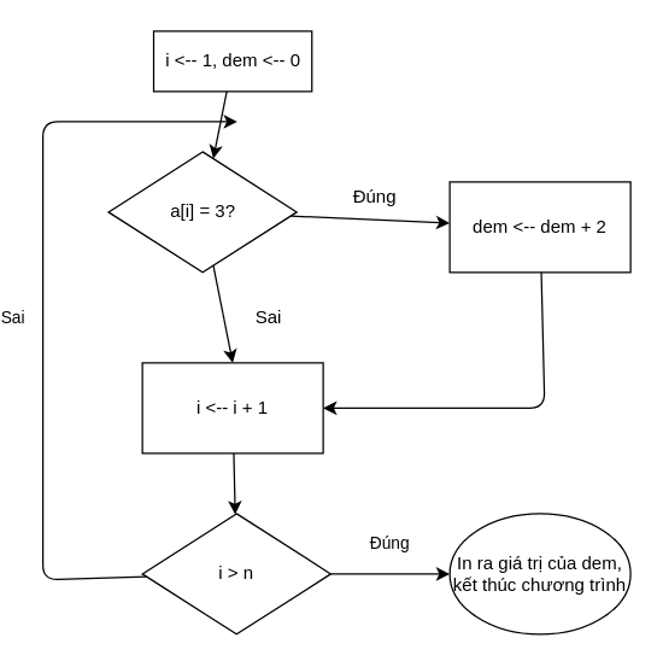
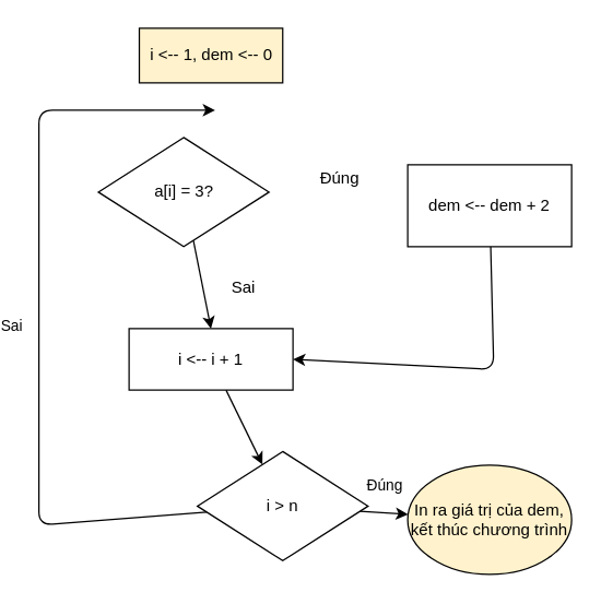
  <mxCell id="0" />
  <mxCell id="1" parent="0" />
- <mxCell id="2" style="edgeStyle=none;html=1;" edge="1" parent="1" source="3" target="6"><mxGeometry relative="1" as="geometry"><mxPoint x="145" y="110" as="targetPoint" /></mxGeometry></mxCell>
- <mxCell id="3" value="i &amp;lt;-- 1, dem &amp;lt;-- 0" style="rounded=0;whiteSpace=wrap;html=1;" vertex="1" parent="1"><mxGeometry x="93.5" y="20" width="105" height="40" as="geometry" /></mxCell>
- <mxCell id="4" style="edgeStyle=none;html=1;" edge="1" parent="1" source="6" target="12"><mxGeometry relative="1" as="geometry"><mxPoint x="290" y="150" as="targetPoint" /></mxGeometry></mxCell>
+ <mxCell id="3" value="i &amp;lt;-- 1, dem &amp;lt;-- 0" style="rounded=0;whiteSpace=wrap;html=1;fillColor=#fff2cc;" vertex="1" parent="1"><mxGeometry x="93.5" y="20" width="105" height="40" as="geometry" /></mxCell>
  <mxCell id="5" style="edgeStyle=none;html=1;entryX=0.5;entryY=0;entryDx=0;entryDy=0;" edge="1" parent="1" source="6" target="8"><mxGeometry relative="1" as="geometry" /></mxCell>
  <mxCell id="6" value="a[i] = 3?" style="rhombus;whiteSpace=wrap;html=1;" vertex="1" parent="1"><mxGeometry x="63.5" y="100" width="125" height="80" as="geometry" /></mxCell>
  <mxCell id="7" style="edgeStyle=none;html=1;" edge="1" parent="1" source="8" target="15"><mxGeometry relative="1" as="geometry"><mxPoint x="146" y="350" as="targetPoint" /></mxGeometry></mxCell>
- <mxCell id="8" value="i &amp;lt;-- i + 1" style="rounded=0;whiteSpace=wrap;html=1;" vertex="1" parent="1"><mxGeometry x="86" y="240" width="120" height="60" as="geometry" /></mxCell>
+ <mxCell id="8" value="i &amp;lt;-- i + 1" style="rounded=0;whiteSpace=wrap;html=1;" vertex="1" parent="1"><mxGeometry x="86" y="240" width="120" height="45" as="geometry" /></mxCell>
  <mxCell id="9" value="Sai" style="text;html=1;strokeColor=none;fillColor=none;align=center;verticalAlign=middle;whiteSpace=wrap;rounded=0;" vertex="1" parent="1"><mxGeometry x="150" y="200" width="40" height="20" as="geometry" /></mxCell>
  <mxCell id="10" value="Đúng" style="text;html=1;align=center;verticalAlign=middle;resizable=0;points=[];autosize=1;strokeColor=none;" vertex="1" parent="1"><mxGeometry x="220" y="120" width="40" height="20" as="geometry" /></mxCell>
  <mxCell id="11" style="edgeStyle=none;html=1;entryX=1;entryY=0.5;entryDx=0;entryDy=0;" edge="1" parent="1" source="12" target="8"><mxGeometry relative="1" as="geometry"><mxPoint x="350" y="270" as="targetPoint" /><Array as="points"><mxPoint x="353" y="270" /></Array></mxGeometry></mxCell>
  <mxCell id="12" value="dem &amp;lt;-- dem + 2" style="rounded=0;whiteSpace=wrap;html=1;" vertex="1" parent="1"><mxGeometry x="290" y="120" width="120" height="60" as="geometry" /></mxCell>
  <mxCell id="13" value="Đúng" style="edgeStyle=none;html=1;" edge="1" parent="1" source="15" target="16"><mxGeometry x="-0.013" y="20" relative="1" as="geometry"><mxPoint x="290" y="380" as="targetPoint" /><mxPoint as="offset" /></mxGeometry></mxCell>
  <mxCell id="14" value="Sai" style="edgeStyle=none;html=1;" edge="1" parent="1" source="15"><mxGeometry x="-0.032" y="20" relative="1" as="geometry"><mxPoint x="149" y="80" as="targetPoint" /><Array as="points"><mxPoint x="20" y="384" /><mxPoint x="20" y="80" /></Array><mxPoint as="offset" /></mxGeometry></mxCell>
- <mxCell id="15" value="i &amp;gt; n" style="rhombus;whiteSpace=wrap;html=1;" vertex="1" parent="1"><mxGeometry x="86" y="340" width="125" height="80" as="geometry" /></mxCell>
- <mxCell id="16" value="In ra giá trị của dem, kết thúc chương trình" style="ellipse;whiteSpace=wrap;html=1;" vertex="1" parent="1"><mxGeometry x="290" y="340" width="120" height="80" as="geometry" /></mxCell>
+ <mxCell id="15" value="i &amp;gt; n" style="rhombus;whiteSpace=wrap;html=1;" vertex="1" parent="1"><mxGeometry x="136" y="330" width="125" height="80" as="geometry" /></mxCell>
+ <mxCell id="16" value="In ra giá trị của dem, kết thúc chương trình" style="ellipse;whiteSpace=wrap;html=1;fillColor=#fff2cc;" vertex="1" parent="1"><mxGeometry x="290" y="340" width="120" height="80" as="geometry" /></mxCell>
